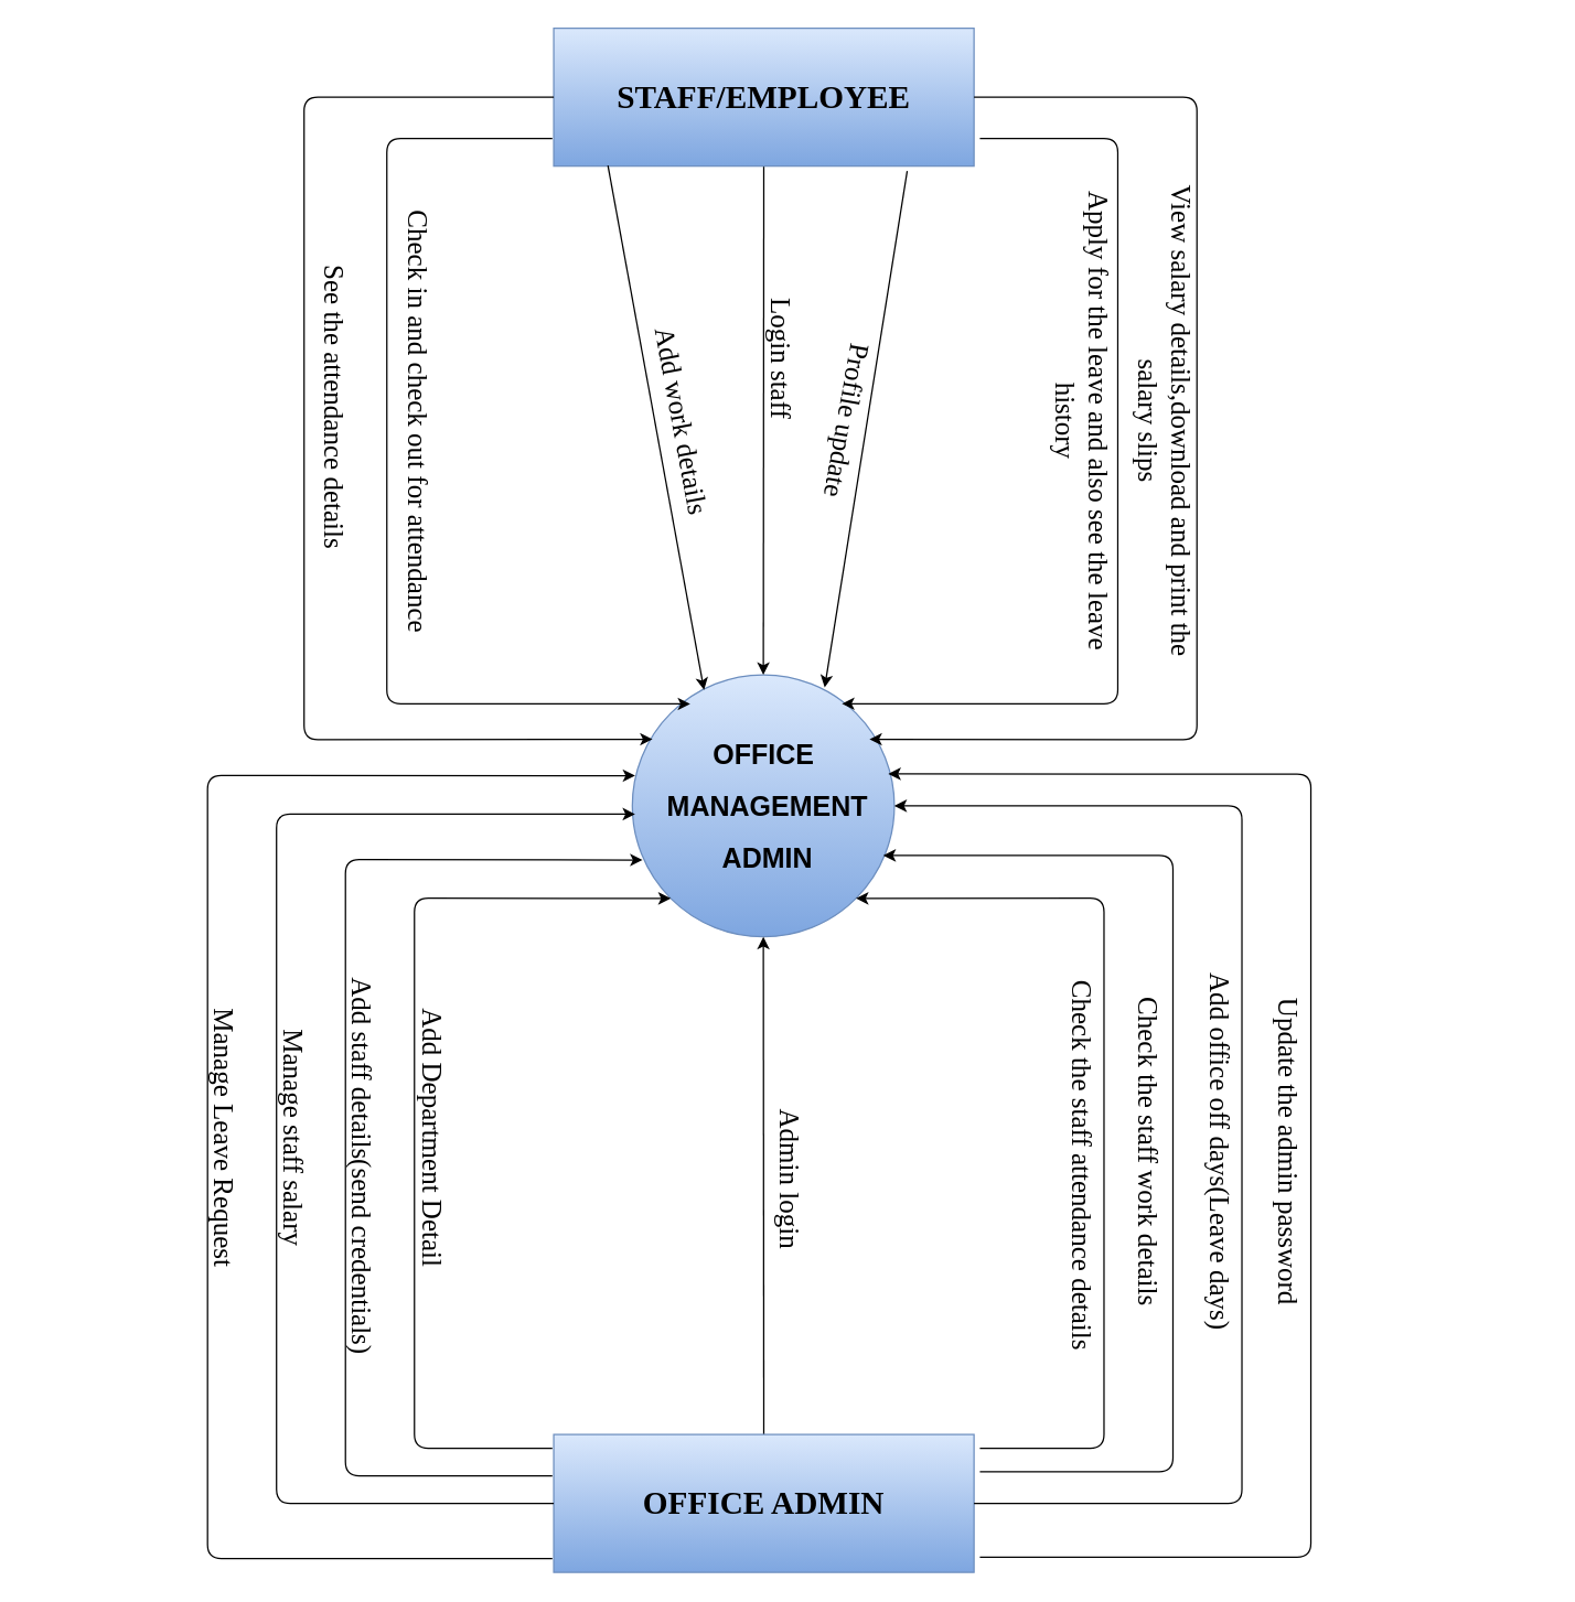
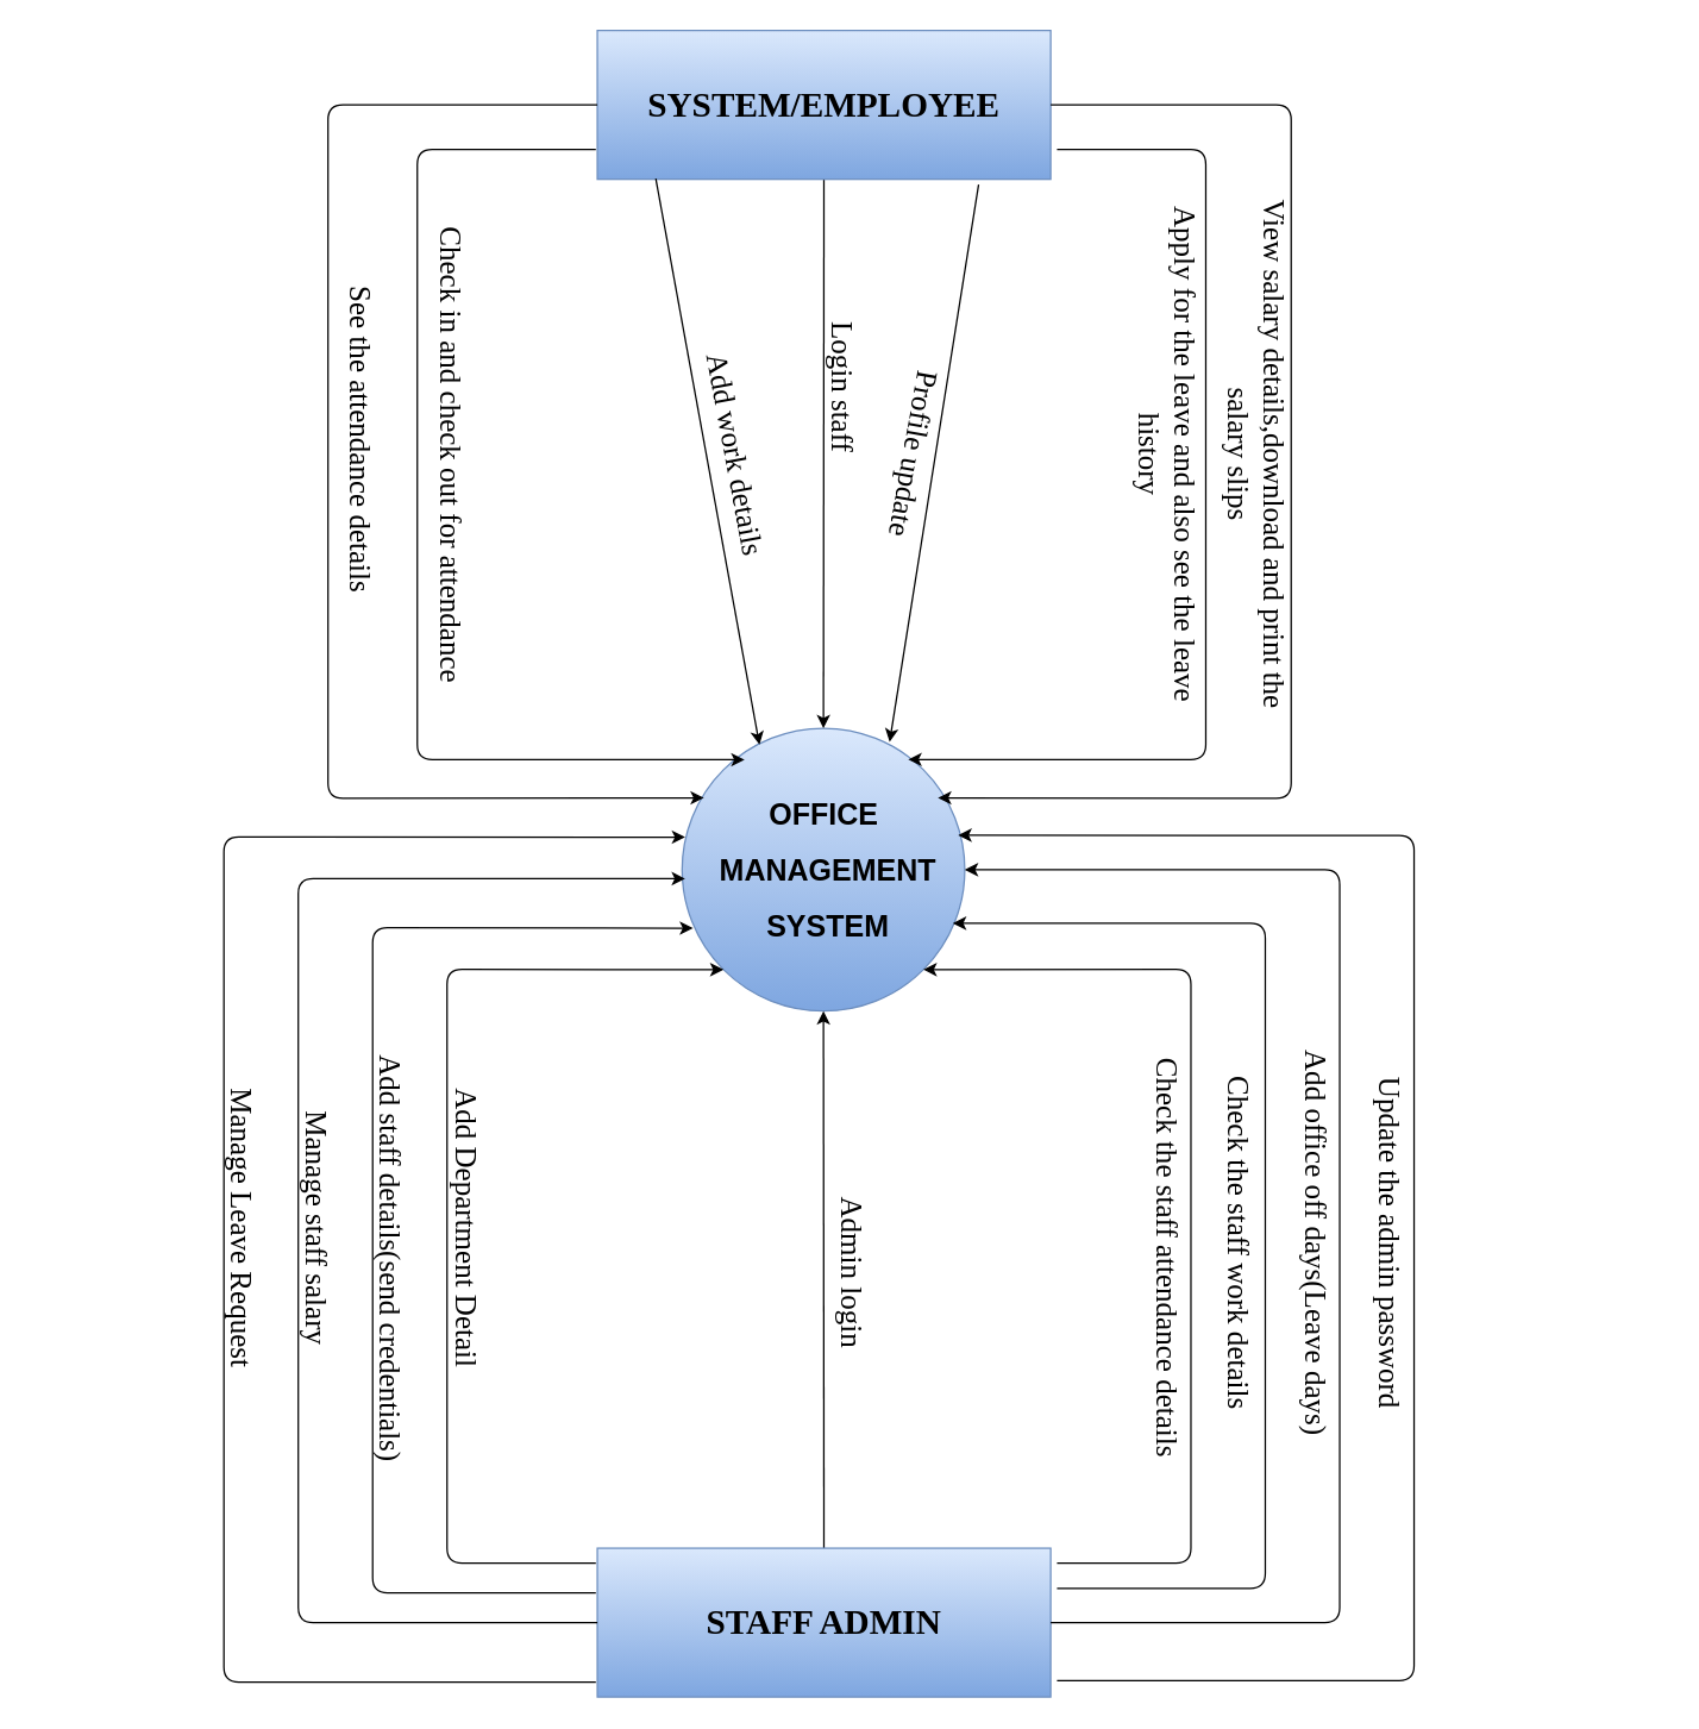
  <mxCell id="0" />
  <mxCell id="1" parent="0" />
- <mxCell id="2" value="&lt;h1 style=&quot;font-size: 20px;&quot;&gt;&lt;font style=&quot;font-size: 20px;&quot;&gt;OFFICE&lt;/font&gt;&lt;/h1&gt;&lt;h1 style=&quot;font-size: 20px;&quot;&gt;&lt;font style=&quot;font-size: 20px;&quot;&gt;&amp;nbsp;MANAGEMENT&lt;/font&gt;&lt;/h1&gt;&lt;h1 style=&quot;font-size: 20px;&quot;&gt;&lt;font style=&quot;font-size: 20px;&quot;&gt;&amp;nbsp;ADMIN&lt;/font&gt;&lt;/h1&gt;" style="shape=ellipse;html=1;dashed=0;whitespace=wrap;aspect=fixed;perimeter=ellipsePerimeter;fillColor=#dae8fc;strokeColor=#6c8ebf;gradientColor=#7ea6e0;fontColor=#000000;" parent="1" vertex="1"><mxGeometry x="458" y="489" width="190" height="190" as="geometry" /></mxCell>
+ <mxCell id="2" value="&lt;h1 style=&quot;font-size: 20px;&quot;&gt;&lt;font style=&quot;font-size: 20px;&quot;&gt;OFFICE&lt;/font&gt;&lt;/h1&gt;&lt;h1 style=&quot;font-size: 20px;&quot;&gt;&lt;font style=&quot;font-size: 20px;&quot;&gt;&amp;nbsp;MANAGEMENT&lt;/font&gt;&lt;/h1&gt;&lt;h1 style=&quot;font-size: 20px;&quot;&gt;&lt;font style=&quot;font-size: 20px;&quot;&gt;&amp;nbsp;SYSTEM&lt;/font&gt;&lt;/h1&gt;" style="shape=ellipse;html=1;dashed=0;whitespace=wrap;aspect=fixed;perimeter=ellipsePerimeter;fillColor=#dae8fc;strokeColor=#6c8ebf;gradientColor=#7ea6e0;fontColor=#000000;" parent="1" vertex="1"><mxGeometry x="458" y="489" width="190" height="190" as="geometry" /></mxCell>
  <mxCell id="3" value="" style="edgeStyle=none;html=1;entryX=0.5;entryY=0;entryDx=0;entryDy=0;fontColor=#000000;strokeColor=#000000;" edge="1" parent="1" source="4" target="2"><mxGeometry relative="1" as="geometry" /></mxCell>
- <mxCell id="4" value="&lt;h3&gt;STAFF/EMPLOYEE&lt;/h3&gt;" style="html=1;dashed=0;whitespace=wrap;fontFamily=Verdana;fontSize=20;gradientColor=#7ea6e0;fillColor=#dae8fc;labelBackgroundColor=none;strokeColor=#6c8ebf;fontColor=#000000;" parent="1" vertex="1"><mxGeometry x="401" y="20" width="304.75" height="100" as="geometry" /></mxCell>
+ <mxCell id="4" value="&lt;h3&gt;SYSTEM/EMPLOYEE&lt;/h3&gt;" style="html=1;dashed=0;whitespace=wrap;fontFamily=Verdana;fontSize=20;gradientColor=#7ea6e0;fillColor=#dae8fc;labelBackgroundColor=none;strokeColor=#6c8ebf;fontColor=#000000;" parent="1" vertex="1"><mxGeometry x="401" y="20" width="304.75" height="100" as="geometry" /></mxCell>
  <mxCell id="5" value="" style="edgeStyle=none;html=1;entryX=0.5;entryY=1;entryDx=0;entryDy=0;fontColor=#000000;strokeColor=#000000;" edge="1" parent="1" source="6" target="2"><mxGeometry relative="1" as="geometry"><mxPoint x="553.375" y="940" as="targetPoint" /></mxGeometry></mxCell>
- <mxCell id="6" value="&lt;h3&gt;OFFICE ADMIN&lt;/h3&gt;" style="html=1;dashed=0;whitespace=wrap;fontFamily=Verdana;fontSize=20;fillColor=#dae8fc;gradientColor=#7ea6e0;strokeColor=#6c8ebf;fontColor=#000000;" parent="1" vertex="1"><mxGeometry x="401" y="1040" width="304.75" height="100" as="geometry" /></mxCell>
+ <mxCell id="6" value="&lt;h3&gt;STAFF ADMIN&lt;/h3&gt;" style="html=1;dashed=0;whitespace=wrap;fontFamily=Verdana;fontSize=20;fillColor=#dae8fc;gradientColor=#7ea6e0;strokeColor=#6c8ebf;fontColor=#000000;" parent="1" vertex="1"><mxGeometry x="401" y="1040" width="304.75" height="100" as="geometry" /></mxCell>
  <mxCell id="7" value="" style="endArrow=classic;html=1;fontFamily=Verdana;fontSize=20;exitX=0;exitY=0.5;exitDx=0;exitDy=0;fontColor=#000000;strokeColor=#000000;" parent="1" source="6" edge="1"><mxGeometry width="50" height="50" relative="1" as="geometry"><mxPoint x="180" y="1110" as="sourcePoint" /><mxPoint x="460" y="590" as="targetPoint" /><Array as="points"><mxPoint x="200" y="1090" /><mxPoint x="200" y="840" /><mxPoint x="200" y="590" /></Array></mxGeometry></mxCell>
  <mxCell id="8" value="" style="endArrow=classic;html=1;fontFamily=Verdana;fontSize=20;entryX=0.039;entryY=0.707;entryDx=0;entryDy=0;entryPerimeter=0;fontColor=#000000;strokeColor=#000000;" parent="1" target="2" edge="1"><mxGeometry width="50" height="50" relative="1" as="geometry"><mxPoint x="400" y="1070" as="sourcePoint" /><mxPoint x="390" y="660" as="targetPoint" /><Array as="points"><mxPoint x="250" y="1070" /><mxPoint x="250" y="623" /></Array></mxGeometry></mxCell>
  <mxCell id="9" value="" style="endArrow=classic;html=1;fontFamily=Verdana;fontSize=20;entryX=0;entryY=1;entryDx=0;entryDy=0;fontColor=#000000;strokeColor=#000000;" parent="1" target="2" edge="1"><mxGeometry width="50" height="50" relative="1" as="geometry"><mxPoint x="400" y="1050" as="sourcePoint" /><mxPoint x="470" y="670" as="targetPoint" /><Array as="points"><mxPoint x="300" y="1050" /><mxPoint x="300" y="651" /></Array></mxGeometry></mxCell>
  <mxCell id="10" value="" style="endArrow=classic;html=1;fontFamily=Verdana;fontSize=20;entryX=0.011;entryY=0.385;entryDx=0;entryDy=0;entryPerimeter=0;fontColor=#000000;strokeColor=#000000;" parent="1" target="2" edge="1"><mxGeometry width="50" height="50" relative="1" as="geometry"><mxPoint x="400" y="1130" as="sourcePoint" /><mxPoint x="350" y="419" as="targetPoint" /><Array as="points"><mxPoint x="150" y="1130" /><mxPoint x="150" y="562" /></Array></mxGeometry></mxCell>
  <mxCell id="11" value="Add Department Detail" style="text;html=1;strokeColor=none;fillColor=none;align=center;verticalAlign=middle;whiteSpace=wrap;rounded=0;fontFamily=Verdana;fontSize=20;rotation=90;fontColor=#000000;" parent="1" vertex="1"><mxGeometry x="171" y="810" width="287" height="30" as="geometry" /></mxCell>
  <mxCell id="12" value="Add staff details(send credentials)" style="text;html=1;strokeColor=none;fillColor=none;align=center;verticalAlign=middle;whiteSpace=wrap;rounded=0;fontFamily=Verdana;fontSize=20;rotation=90;fontColor=#000000;" parent="1" vertex="1"><mxGeometry x="88.5" y="830" width="350" height="30" as="geometry" /></mxCell>
  <mxCell id="13" value="Manage staff salary" style="text;html=1;strokeColor=none;fillColor=none;align=center;verticalAlign=middle;whiteSpace=wrap;rounded=0;fontFamily=Verdana;fontSize=20;rotation=90;fontColor=#000000;" parent="1" vertex="1"><mxGeometry x="70" y="810" width="287" height="30" as="geometry" /></mxCell>
  <mxCell id="14" value="Manage Leave Request" style="text;html=1;strokeColor=none;fillColor=none;align=center;verticalAlign=middle;whiteSpace=wrap;rounded=0;fontFamily=Verdana;fontSize=20;rotation=90;fontColor=#000000;" parent="1" vertex="1"><mxGeometry x="20" y="810" width="287" height="30" as="geometry" /></mxCell>
  <mxCell id="15" value="" style="endArrow=classic;html=1;fontFamily=Verdana;fontSize=20;entryX=1;entryY=1;entryDx=0;entryDy=0;fontColor=#000000;strokeColor=#000000;" parent="1" target="2" edge="1"><mxGeometry width="50" height="50" relative="1" as="geometry"><mxPoint x="710" y="1050" as="sourcePoint" /><mxPoint x="966.825" y="650.175" as="targetPoint" /><Array as="points"><mxPoint x="800" y="1050" /><mxPoint x="800" y="651" /></Array></mxGeometry></mxCell>
  <mxCell id="16" value="Check the staff attendance details" style="text;html=1;strokeColor=none;fillColor=none;align=center;verticalAlign=middle;whiteSpace=wrap;rounded=0;fontFamily=Verdana;fontSize=20;rotation=90;fontColor=#000000;" parent="1" vertex="1"><mxGeometry x="600" y="830" width="370" height="30" as="geometry" /></mxCell>
  <mxCell id="17" value="" style="endArrow=classic;html=1;fontFamily=Verdana;fontSize=20;fontColor=#000000;strokeColor=#000000;" parent="1" edge="1"><mxGeometry width="50" height="50" relative="1" as="geometry"><mxPoint x="710" y="1067" as="sourcePoint" /><mxPoint x="640" y="620" as="targetPoint" /><Array as="points"><mxPoint x="850" y="1067" /><mxPoint x="850" y="620" /></Array></mxGeometry></mxCell>
  <mxCell id="18" value="Check the staff work details" style="text;html=1;strokeColor=none;fillColor=none;align=center;verticalAlign=middle;whiteSpace=wrap;rounded=0;fontFamily=Verdana;fontSize=20;rotation=90;fontColor=#000000;" parent="1" vertex="1"><mxGeometry x="648" y="820" width="370" height="30" as="geometry" /></mxCell>
  <mxCell id="19" value="" style="endArrow=classic;html=1;fontFamily=Verdana;fontSize=20;exitX=1;exitY=0.5;exitDx=0;exitDy=0;entryX=1;entryY=0.5;entryDx=0;entryDy=0;fontColor=#000000;strokeColor=#000000;" parent="1" source="6" target="2" edge="1"><mxGeometry width="50" height="50" relative="1" as="geometry"><mxPoint x="1101" y="1084" as="sourcePoint" /><mxPoint x="1160" y="584" as="targetPoint" /><Array as="points"><mxPoint x="900" y="1090" /><mxPoint x="900" y="834" /><mxPoint x="900" y="584" /></Array></mxGeometry></mxCell>
  <mxCell id="20" value="Add office off days(Leave days)" style="text;html=1;strokeColor=none;fillColor=none;align=center;verticalAlign=middle;whiteSpace=wrap;rounded=0;fontFamily=Verdana;fontSize=20;rotation=90;fontColor=#000000;" parent="1" vertex="1"><mxGeometry x="700" y="820" width="370" height="30" as="geometry" /></mxCell>
  <mxCell id="21" value="" style="endArrow=classic;html=1;fontFamily=Verdana;fontSize=20;entryX=0.977;entryY=0.378;entryDx=0;entryDy=0;entryPerimeter=0;fontColor=#000000;strokeColor=#000000;" parent="1" target="2" edge="1"><mxGeometry width="50" height="50" relative="1" as="geometry"><mxPoint x="710" y="1129" as="sourcePoint" /><mxPoint x="1260.09" y="561.15" as="targetPoint" /><Array as="points"><mxPoint x="950" y="1129" /><mxPoint x="950" y="561" /></Array></mxGeometry></mxCell>
  <mxCell id="22" value="Update the admin password" style="text;html=1;strokeColor=none;fillColor=none;align=center;verticalAlign=middle;whiteSpace=wrap;rounded=0;fontFamily=Verdana;fontSize=20;rotation=90;fontColor=#000000;" parent="1" vertex="1"><mxGeometry x="750" y="820" width="370" height="30" as="geometry" /></mxCell>
  <mxCell id="23" value="" style="endArrow=classic;html=1;fontFamily=Verdana;fontSize=20;exitX=0;exitY=0.5;exitDx=0;exitDy=0;entryX=0.077;entryY=0.246;entryDx=0;entryDy=0;entryPerimeter=0;fontColor=#000000;labelBorderColor=none;strokeColor=#000000;" parent="1" source="4" target="2" edge="1"><mxGeometry width="50" height="50" relative="1" as="geometry"><mxPoint x="330" y="140" as="sourcePoint" /><mxPoint x="760" y="380" as="targetPoint" /><Array as="points"><mxPoint x="220" y="70" /><mxPoint x="220" y="536" /></Array></mxGeometry></mxCell>
  <mxCell id="24" value="" style="endArrow=classic;html=1;fontFamily=Verdana;fontSize=20;entryX=0.221;entryY=0.111;entryDx=0;entryDy=0;entryPerimeter=0;fontColor=#000000;strokeColor=#000000;" parent="1" target="2" edge="1"><mxGeometry width="50" height="50" relative="1" as="geometry"><mxPoint x="400" y="100" as="sourcePoint" /><mxPoint x="545.825" y="546.825" as="targetPoint" /><Array as="points"><mxPoint x="280" y="100" /><mxPoint x="280" y="510" /></Array></mxGeometry></mxCell>
  <mxCell id="25" value="" style="endArrow=classic;html=1;fontFamily=Verdana;fontSize=20;fontColor=#000000;strokeColor=#000000;" parent="1" edge="1"><mxGeometry width="50" height="50" relative="1" as="geometry"><mxPoint x="710" y="100" as="sourcePoint" /><mxPoint x="610" y="510" as="targetPoint" /><Array as="points"><mxPoint x="810" y="100" /><mxPoint x="810" y="510" /></Array></mxGeometry></mxCell>
  <mxCell id="26" value="" style="endArrow=classic;html=1;fontFamily=Verdana;fontSize=20;exitX=1;exitY=0.5;exitDx=0;exitDy=0;entryX=0.905;entryY=0.246;entryDx=0;entryDy=0;entryPerimeter=0;fontColor=#000000;strokeColor=#000000;" parent="1" source="4" target="2" edge="1"><mxGeometry width="50" height="50" relative="1" as="geometry"><mxPoint x="1048.37" y="70" as="sourcePoint" /><mxPoint x="1120" y="535.74" as="targetPoint" /><Array as="points"><mxPoint x="867.37" y="70" /><mxPoint x="867.37" y="536" /></Array></mxGeometry></mxCell>
  <mxCell id="27" value="" style="endArrow=classic;html=1;fontFamily=Verdana;fontSize=20;exitX=0.129;exitY=0.996;exitDx=0;exitDy=0;exitPerimeter=0;fontColor=#000000;strokeColor=#000000;" parent="1" source="4" edge="1"><mxGeometry width="50" height="50" relative="1" as="geometry"><mxPoint x="510" y="130" as="sourcePoint" /><mxPoint x="510" y="500" as="targetPoint" /></mxGeometry></mxCell>
  <mxCell id="28" value="" style="endArrow=classic;html=1;fontFamily=Verdana;fontSize=20;exitX=0.841;exitY=1.036;exitDx=0;exitDy=0;entryX=0.734;entryY=0.048;entryDx=0;entryDy=0;entryPerimeter=0;exitPerimeter=0;fontColor=#000000;strokeColor=#000000;" parent="1" source="4" target="2" edge="1"><mxGeometry width="50" height="50" relative="1" as="geometry"><mxPoint x="597.875" y="120" as="sourcePoint" /><mxPoint x="597.5" y="489" as="targetPoint" /></mxGeometry></mxCell>
  <mxCell id="29" value="Check in and check out for attendance" style="text;html=1;strokeColor=none;fillColor=none;align=center;verticalAlign=middle;whiteSpace=wrap;rounded=0;fontFamily=Verdana;fontSize=20;rotation=90;fontColor=#000000;" parent="1" vertex="1"><mxGeometry x="108.5" y="290" width="390" height="30" as="geometry" /></mxCell>
  <mxCell id="30" value="See the attendance details" style="text;html=1;strokeColor=none;fillColor=none;align=center;verticalAlign=middle;whiteSpace=wrap;rounded=0;fontFamily=Verdana;fontSize=20;rotation=90;fontColor=#000000;" parent="1" vertex="1"><mxGeometry x="100" y="280" width="287" height="30" as="geometry" /></mxCell>
  <mxCell id="31" value="Apply for the leave and also see the leave history" style="text;html=1;strokeColor=none;fillColor=none;align=center;verticalAlign=middle;whiteSpace=wrap;rounded=0;fontFamily=Verdana;fontSize=20;rotation=90;fontColor=#000000;" parent="1" vertex="1"><mxGeometry x="600" y="290" width="370" height="30" as="geometry" /></mxCell>
  <mxCell id="32" value="View salary details,download and print the salary slips" style="text;html=1;strokeColor=none;fillColor=none;align=center;verticalAlign=middle;whiteSpace=wrap;rounded=0;fontFamily=Verdana;fontSize=20;rotation=90;fontColor=#000000;" parent="1" vertex="1"><mxGeometry x="660" y="290" width="370" height="30" as="geometry" /></mxCell>
  <mxCell id="33" value="Add work details" style="text;html=1;strokeColor=none;fillColor=none;align=center;verticalAlign=middle;whiteSpace=wrap;rounded=0;fontFamily=Verdana;fontSize=20;rotation=79.5;aspect=fixed;direction=east;fontColor=#000000;" parent="1" vertex="1"><mxGeometry x="350" y="290" width="290" height="30" as="geometry" /></mxCell>
  <mxCell id="34" value="Profile update" style="text;html=1;strokeColor=none;fillColor=none;align=center;verticalAlign=middle;whiteSpace=wrap;rounded=0;fontFamily=Verdana;fontSize=20;rotation=100;aspect=fixed;direction=east;fontColor=#000000;" parent="1" vertex="1"><mxGeometry x="470" y="290" width="290" height="30" as="geometry" /></mxCell>
  <mxCell id="35" value="Login staff" style="text;html=1;strokeColor=none;fillColor=none;align=center;verticalAlign=middle;whiteSpace=wrap;rounded=0;fontFamily=Verdana;fontSize=20;rotation=90;aspect=fixed;direction=east;fontColor=#000000;" vertex="1" parent="1"><mxGeometry x="470" y="250" width="193.33" height="20" as="geometry" /></mxCell>
  <mxCell id="36" value="Admin login" style="text;html=1;strokeColor=none;fillColor=none;align=center;verticalAlign=middle;whiteSpace=wrap;rounded=0;fontFamily=Verdana;fontSize=20;rotation=90;fontColor=#000000;" vertex="1" parent="1"><mxGeometry x="430" y="840" width="287" height="30" as="geometry" /></mxCell>
